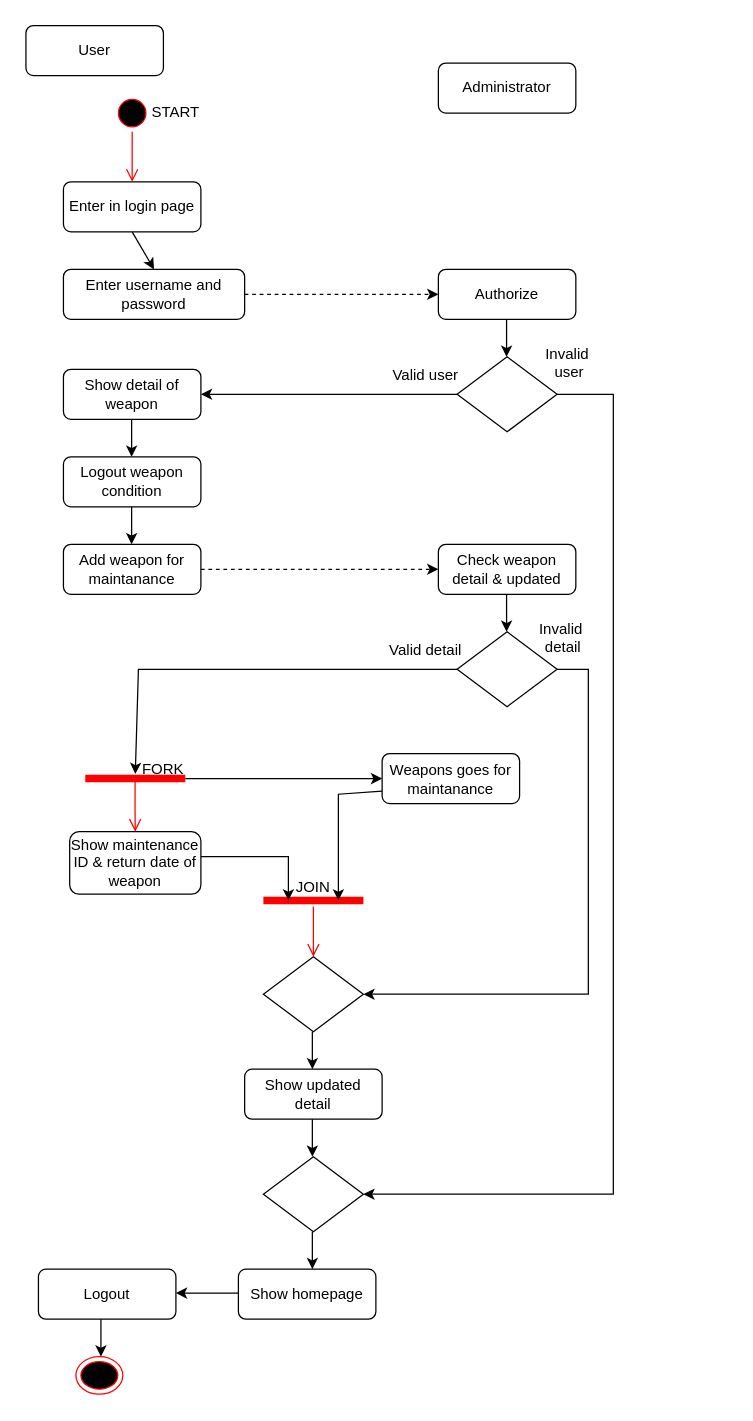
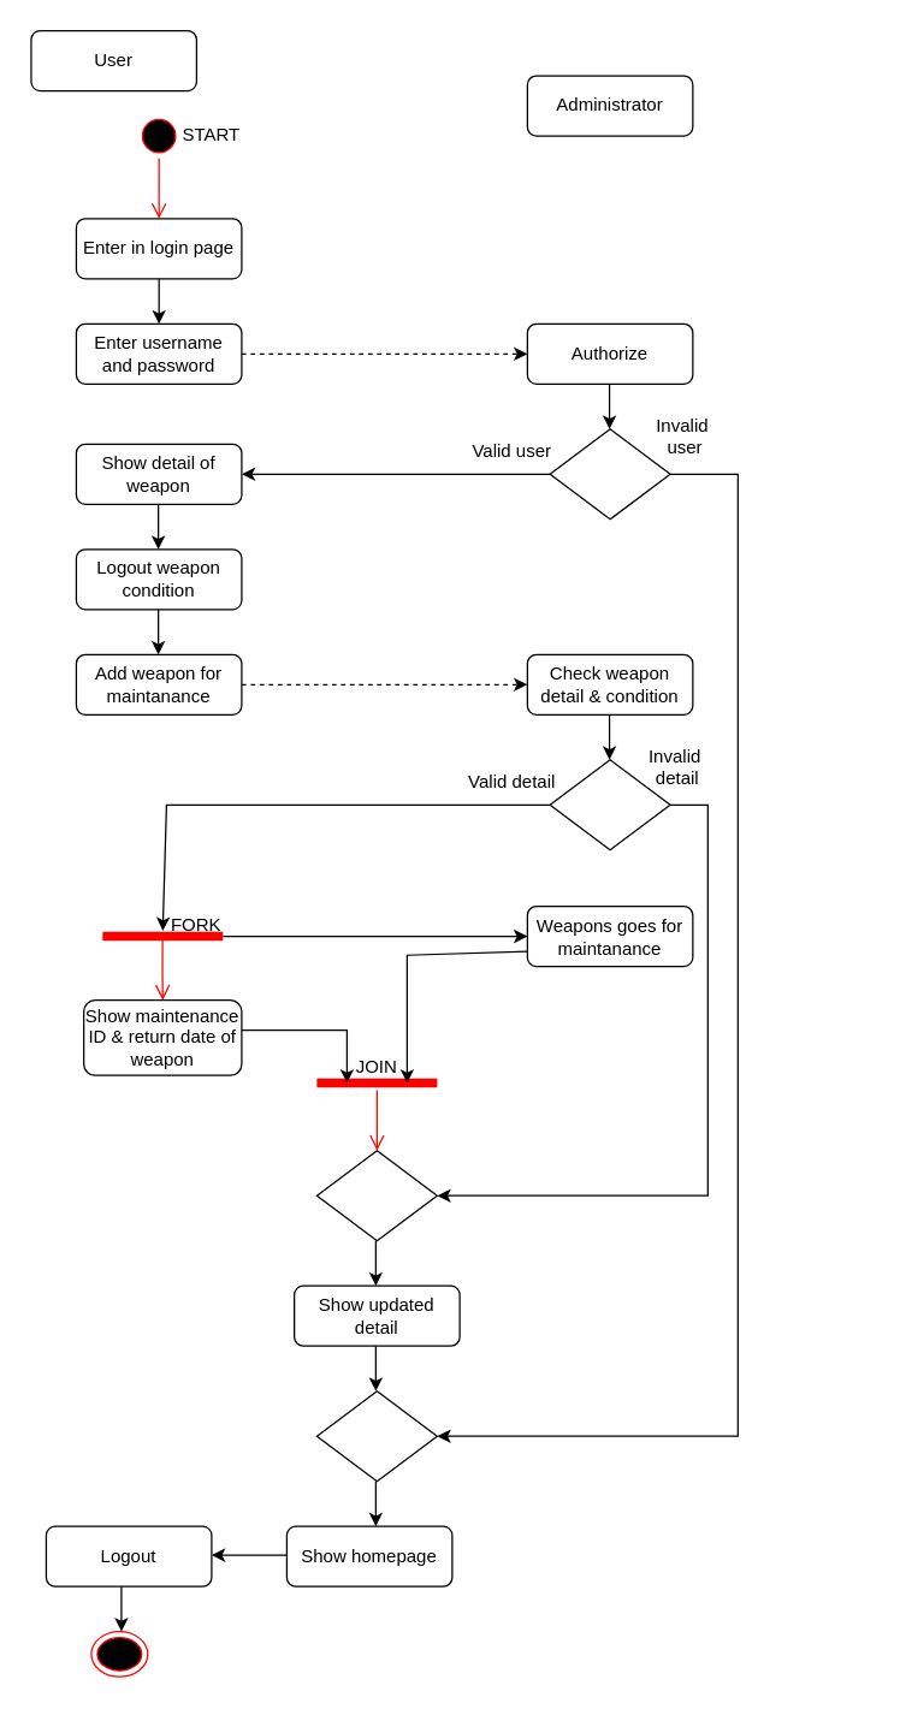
  <mxCell id="0" />
  <mxCell id="1" parent="0" />
  <mxCell id="2" value="User" style="rounded=1;whiteSpace=wrap;html=1;movable=1;resizable=1;rotatable=1;deletable=1;editable=1;locked=0;connectable=1;" vertex="1" parent="1"><mxGeometry x="20" y="20" width="110" height="40" as="geometry" /></mxCell>
  <mxCell id="3" value="Administrator" style="rounded=1;whiteSpace=wrap;html=1;movable=1;resizable=1;rotatable=1;deletable=1;editable=1;locked=0;connectable=1;" vertex="1" parent="1"><mxGeometry x="350" y="50" width="110" height="40" as="geometry" /></mxCell>
  <mxCell id="4" value="Enter in login page" style="rounded=1;whiteSpace=wrap;html=1;movable=0;resizable=0;rotatable=0;deletable=0;editable=0;locked=1;connectable=0;" vertex="1" parent="1"><mxGeometry x="50" y="145" width="110" height="40" as="geometry" /></mxCell>
- <mxCell id="5" value="Enter username and password" style="rounded=1;whiteSpace=wrap;html=1;movable=1;resizable=1;rotatable=1;deletable=1;editable=1;locked=0;connectable=1;" vertex="1" parent="1"><mxGeometry x="50" y="215" width="145" height="40" as="geometry" /></mxCell>
+ <mxCell id="5" value="Enter username and password" style="rounded=1;whiteSpace=wrap;html=1;movable=1;resizable=1;rotatable=1;deletable=1;editable=1;locked=0;connectable=1;" vertex="1" parent="1"><mxGeometry x="50" y="215" width="110" height="40" as="geometry" /></mxCell>
  <mxCell id="6" value="Authorize" style="rounded=1;whiteSpace=wrap;html=1;movable=1;resizable=1;rotatable=1;deletable=1;editable=1;locked=0;connectable=1;" vertex="1" parent="1"><mxGeometry x="350" y="215" width="110" height="40" as="geometry" /></mxCell>
  <mxCell id="7" value="" style="endArrow=classic;html=1;rounded=0;entryX=0;entryY=0.5;entryDx=0;entryDy=0;exitX=1;exitY=0.5;exitDx=0;exitDy=0;dashed=1;" edge="1" parent="1" source="5" target="6"><mxGeometry width="50" height="50" relative="1" as="geometry"><mxPoint x="190" y="305" as="sourcePoint" /><mxPoint x="240" y="255" as="targetPoint" /></mxGeometry></mxCell>
  <mxCell id="8" value="" style="endArrow=classic;html=1;rounded=0;entryX=0.5;entryY=0;entryDx=0;entryDy=0;" edge="1" parent="1" target="5"><mxGeometry width="50" height="50" relative="1" as="geometry"><mxPoint x="105" y="185" as="sourcePoint" /><mxPoint x="114.58" y="155" as="targetPoint" /></mxGeometry></mxCell>
  <mxCell id="9" value="" style="rhombus;whiteSpace=wrap;html=1;" vertex="1" parent="1"><mxGeometry x="365" y="285" width="80" height="60" as="geometry" /></mxCell>
  <mxCell id="10" value="" style="endArrow=classic;html=1;rounded=0;entryX=0.5;entryY=0;entryDx=0;entryDy=0;" edge="1" parent="1"><mxGeometry width="50" height="50" relative="1" as="geometry"><mxPoint x="404.58" y="255" as="sourcePoint" /><mxPoint x="404.58" y="285" as="targetPoint" /></mxGeometry></mxCell>
  <mxCell id="11" value="Show detail of weapon" style="rounded=1;whiteSpace=wrap;html=1;movable=1;resizable=1;rotatable=1;deletable=1;editable=1;locked=0;connectable=1;" vertex="1" parent="1"><mxGeometry x="50" y="295" width="110" height="40" as="geometry" /></mxCell>
  <mxCell id="12" value="" style="endArrow=classic;html=1;rounded=0;entryX=1;entryY=0.5;entryDx=0;entryDy=0;exitX=0;exitY=0.5;exitDx=0;exitDy=0;" edge="1" parent="1" source="9" target="11"><mxGeometry width="50" height="50" relative="1" as="geometry"><mxPoint x="360" y="315" as="sourcePoint" /><mxPoint x="250" y="355" as="targetPoint" /></mxGeometry></mxCell>
  <mxCell id="13" value="Logout weapon condition" style="rounded=1;whiteSpace=wrap;html=1;movable=1;resizable=1;rotatable=1;deletable=1;editable=1;locked=0;connectable=1;" vertex="1" parent="1"><mxGeometry x="50" y="365" width="110" height="40" as="geometry" /></mxCell>
  <mxCell id="14" value="" style="endArrow=classic;html=1;rounded=0;entryX=0.5;entryY=0;entryDx=0;entryDy=0;" edge="1" parent="1"><mxGeometry width="50" height="50" relative="1" as="geometry"><mxPoint x="104.58" y="335" as="sourcePoint" /><mxPoint x="104.58" y="365" as="targetPoint" /></mxGeometry></mxCell>
  <mxCell id="15" value="" style="endArrow=classic;html=1;rounded=0;entryX=0.5;entryY=0;entryDx=0;entryDy=0;" edge="1" parent="1"><mxGeometry width="50" height="50" relative="1" as="geometry"><mxPoint x="104.58" y="405" as="sourcePoint" /><mxPoint x="104.58" y="435" as="targetPoint" /></mxGeometry></mxCell>
  <mxCell id="16" value="Add weapon for maintanance" style="rounded=1;whiteSpace=wrap;html=1;movable=1;resizable=1;rotatable=1;deletable=1;editable=1;locked=0;connectable=1;" vertex="1" parent="1"><mxGeometry x="50" y="435" width="110" height="40" as="geometry" /></mxCell>
  <mxCell id="17" value="Valid user" style="text;strokeColor=none;align=center;fillColor=none;html=1;verticalAlign=middle;whiteSpace=wrap;rounded=0;" vertex="1" parent="1"><mxGeometry x="310" y="285" width="60" height="30" as="geometry" /></mxCell>
  <mxCell id="18" value="Invalid&amp;nbsp;&lt;br&gt;user" style="text;strokeColor=none;align=center;fillColor=none;html=1;verticalAlign=middle;whiteSpace=wrap;rounded=0;" vertex="1" parent="1"><mxGeometry x="330" y="275" width="250" height="30" as="geometry" /></mxCell>
- <mxCell id="19" value="Check weapon detail &amp;amp; updated" style="rounded=1;whiteSpace=wrap;html=1;movable=1;resizable=1;rotatable=1;deletable=1;editable=1;locked=0;connectable=1;" vertex="1" parent="1"><mxGeometry x="350" y="435" width="110" height="40" as="geometry" /></mxCell>
+ <mxCell id="19" value="Check weapon detail &amp;amp; condition" style="rounded=1;whiteSpace=wrap;html=1;movable=1;resizable=1;rotatable=1;deletable=1;editable=1;locked=0;connectable=1;" vertex="1" parent="1"><mxGeometry x="350" y="435" width="110" height="40" as="geometry" /></mxCell>
  <mxCell id="20" value="" style="endArrow=classic;html=1;rounded=0;exitX=1;exitY=0.5;exitDx=0;exitDy=0;entryX=0;entryY=0.5;entryDx=0;entryDy=0;dashed=1;" edge="1" parent="1" source="16" target="19"><mxGeometry width="50" height="50" relative="1" as="geometry"><mxPoint x="330" y="445" as="sourcePoint" /><mxPoint x="380" y="395" as="targetPoint" /></mxGeometry></mxCell>
  <mxCell id="21" value="" style="rhombus;whiteSpace=wrap;html=1;" vertex="1" parent="1"><mxGeometry x="365" y="505" width="80" height="60" as="geometry" /></mxCell>
  <mxCell id="22" value="" style="endArrow=classic;html=1;rounded=0;entryX=0.5;entryY=0;entryDx=0;entryDy=0;" edge="1" parent="1"><mxGeometry width="50" height="50" relative="1" as="geometry"><mxPoint x="404.58" y="475" as="sourcePoint" /><mxPoint x="404.58" y="505" as="targetPoint" /></mxGeometry></mxCell>
  <mxCell id="23" value="" style="endArrow=classic;html=1;rounded=0;entryX=0.5;entryY=0.25;entryDx=0;entryDy=0;entryPerimeter=0;" edge="1" parent="1" target="26"><mxGeometry width="50" height="50" relative="1" as="geometry"><mxPoint x="365" y="535" as="sourcePoint" /><mxPoint x="110" y="605" as="targetPoint" /><Array as="points"><mxPoint x="110" y="535" /></Array></mxGeometry></mxCell>
- <mxCell id="24" value="Weapons goes for maintanance" style="rounded=1;whiteSpace=wrap;html=1;movable=1;resizable=1;rotatable=1;deletable=1;editable=1;locked=0;connectable=1;" vertex="1" parent="1"><mxGeometry x="305" y="602.5" width="110" height="40" as="geometry" /></mxCell>
+ <mxCell id="24" value="Weapons goes for maintanance" style="rounded=1;whiteSpace=wrap;html=1;movable=1;resizable=1;rotatable=1;deletable=1;editable=1;locked=0;connectable=1;" vertex="1" parent="1"><mxGeometry x="350" y="602.5" width="110" height="40" as="geometry" /></mxCell>
  <mxCell id="25" style="edgeStyle=orthogonalEdgeStyle;rounded=0;orthogonalLoop=1;jettySize=auto;html=1;exitX=1;exitY=0.5;exitDx=0;exitDy=0;exitPerimeter=0;entryX=0;entryY=0.5;entryDx=0;entryDy=0;" edge="1" parent="1" source="26" target="24"><mxGeometry relative="1" as="geometry" /></mxCell>
  <mxCell id="26" value="" style="shape=line;html=1;strokeWidth=6;strokeColor=#ff0000;" vertex="1" parent="1"><mxGeometry x="67.5" y="615" width="80" height="15" as="geometry" /></mxCell>
  <mxCell id="27" value="" style="edgeStyle=orthogonalEdgeStyle;html=1;verticalAlign=bottom;endArrow=open;endSize=8;strokeColor=#ff0000;rounded=0;entryX=0.5;entryY=0;entryDx=0;entryDy=0;exitX=0.498;exitY=0.544;exitDx=0;exitDy=0;exitPerimeter=0;" edge="1" source="26" parent="1" target="28"><mxGeometry relative="1" as="geometry"><mxPoint x="110" y="665" as="targetPoint" /></mxGeometry></mxCell>
  <mxCell id="28" value="Show maintenance ID &amp;amp; return date of weapon" style="rounded=1;whiteSpace=wrap;html=1;movable=1;resizable=1;rotatable=1;deletable=1;editable=1;locked=0;connectable=1;" vertex="1" parent="1"><mxGeometry x="55" y="665" width="105" height="50" as="geometry" /></mxCell>
  <mxCell id="29" value="" style="shape=line;html=1;strokeWidth=6;strokeColor=#ff0000;" vertex="1" parent="1"><mxGeometry x="210" y="715" width="80" height="10" as="geometry" /></mxCell>
  <mxCell id="30" value="" style="edgeStyle=orthogonalEdgeStyle;html=1;verticalAlign=bottom;endArrow=open;endSize=8;strokeColor=#ff0000;rounded=0;" edge="1" source="29" parent="1"><mxGeometry relative="1" as="geometry"><mxPoint x="250" y="765" as="targetPoint" /><Array as="points" /></mxGeometry></mxCell>
  <mxCell id="31" value="" style="endArrow=classic;html=1;rounded=0;entryX=0.25;entryY=0.5;entryDx=0;entryDy=0;entryPerimeter=0;" edge="1" parent="1" target="29"><mxGeometry width="50" height="50" relative="1" as="geometry"><mxPoint x="160" y="685" as="sourcePoint" /><mxPoint x="260" y="675" as="targetPoint" /><Array as="points"><mxPoint x="230" y="685" /></Array></mxGeometry></mxCell>
  <mxCell id="32" value="" style="endArrow=classic;html=1;rounded=0;entryX=0.75;entryY=0.5;entryDx=0;entryDy=0;entryPerimeter=0;exitX=0;exitY=0.75;exitDx=0;exitDy=0;" edge="1" parent="1" source="24" target="29"><mxGeometry width="50" height="50" relative="1" as="geometry"><mxPoint x="350" y="630" as="sourcePoint" /><mxPoint x="400" y="580" as="targetPoint" /><Array as="points"><mxPoint x="270" y="635" /></Array></mxGeometry></mxCell>
  <mxCell id="33" value="" style="endArrow=classic;html=1;rounded=0;entryX=1;entryY=0.5;entryDx=0;entryDy=0;" edge="1" parent="1" target="34"><mxGeometry width="50" height="50" relative="1" as="geometry"><mxPoint x="445" y="535" as="sourcePoint" /><mxPoint x="470" y="795" as="targetPoint" /><Array as="points"><mxPoint x="470" y="535" /><mxPoint x="470" y="795" /></Array></mxGeometry></mxCell>
  <mxCell id="34" value="" style="rhombus;whiteSpace=wrap;html=1;" vertex="1" parent="1"><mxGeometry x="210" y="765" width="80" height="60" as="geometry" /></mxCell>
  <mxCell id="35" value="Show updated detail" style="rounded=1;whiteSpace=wrap;html=1;movable=1;resizable=1;rotatable=1;deletable=1;editable=1;locked=0;connectable=1;" vertex="1" parent="1"><mxGeometry x="195" y="855" width="110" height="40" as="geometry" /></mxCell>
  <mxCell id="36" value="" style="endArrow=classic;html=1;rounded=0;entryX=1;entryY=0.5;entryDx=0;entryDy=0;" edge="1" parent="1" target="38"><mxGeometry width="50" height="50" relative="1" as="geometry"><mxPoint x="445" y="315" as="sourcePoint" /><mxPoint x="430" y="795" as="targetPoint" /><Array as="points"><mxPoint x="490" y="315" /><mxPoint x="490" y="955" /></Array></mxGeometry></mxCell>
  <mxCell id="37" value="" style="endArrow=classic;html=1;rounded=0;entryX=0.5;entryY=0;entryDx=0;entryDy=0;" edge="1" parent="1"><mxGeometry width="50" height="50" relative="1" as="geometry"><mxPoint x="249.17" y="825" as="sourcePoint" /><mxPoint x="249.17" y="855" as="targetPoint" /></mxGeometry></mxCell>
  <mxCell id="38" value="" style="rhombus;whiteSpace=wrap;html=1;" vertex="1" parent="1"><mxGeometry x="210" y="925" width="80" height="60" as="geometry" /></mxCell>
  <mxCell id="39" value="" style="endArrow=classic;html=1;rounded=0;entryX=0.5;entryY=0;entryDx=0;entryDy=0;" edge="1" parent="1"><mxGeometry width="50" height="50" relative="1" as="geometry"><mxPoint x="249.17" y="895" as="sourcePoint" /><mxPoint x="249.17" y="925" as="targetPoint" /></mxGeometry></mxCell>
  <mxCell id="40" value="Show homepage" style="rounded=1;whiteSpace=wrap;html=1;movable=1;resizable=1;rotatable=1;deletable=1;editable=1;locked=0;connectable=1;" vertex="1" parent="1"><mxGeometry x="190" y="1015" width="110" height="40" as="geometry" /></mxCell>
  <mxCell id="41" value="" style="endArrow=classic;html=1;rounded=0;" edge="1" parent="1"><mxGeometry width="50" height="50" relative="1" as="geometry"><mxPoint x="190" y="1034.17" as="sourcePoint" /><mxPoint x="140" y="1034.17" as="targetPoint" /><Array as="points" /></mxGeometry></mxCell>
  <mxCell id="42" value="" style="endArrow=classic;html=1;rounded=0;entryX=0.5;entryY=0;entryDx=0;entryDy=0;" edge="1" parent="1"><mxGeometry width="50" height="50" relative="1" as="geometry"><mxPoint x="249.17" y="985" as="sourcePoint" /><mxPoint x="249.17" y="1015" as="targetPoint" /></mxGeometry></mxCell>
  <mxCell id="43" value="" style="ellipse;html=1;shape=startState;fillColor=#000000;strokeColor=#ff0000;" vertex="1" parent="1"><mxGeometry x="90" y="75" width="30" height="30" as="geometry" /></mxCell>
  <mxCell id="44" value="" style="edgeStyle=orthogonalEdgeStyle;html=1;verticalAlign=bottom;endArrow=open;endSize=8;strokeColor=#ff0000;rounded=0;" edge="1" source="43" parent="1"><mxGeometry relative="1" as="geometry"><mxPoint x="105" y="145" as="targetPoint" /></mxGeometry></mxCell>
  <mxCell id="45" value="START" style="text;strokeColor=none;align=center;fillColor=none;html=1;verticalAlign=middle;whiteSpace=wrap;rounded=0;" vertex="1" parent="1"><mxGeometry x="110" y="75" width="60" height="30" as="geometry" /></mxCell>
  <mxCell id="46" value="JOIN" style="text;strokeColor=none;align=center;fillColor=none;html=1;verticalAlign=middle;whiteSpace=wrap;rounded=0;" vertex="1" parent="1"><mxGeometry x="220" y="695" width="60" height="30" as="geometry" /></mxCell>
  <mxCell id="47" value="FORK" style="text;strokeColor=none;align=center;fillColor=none;html=1;verticalAlign=middle;whiteSpace=wrap;rounded=0;" vertex="1" parent="1"><mxGeometry x="100" y="600" width="60" height="30" as="geometry" /></mxCell>
  <mxCell id="48" value="Logout" style="rounded=1;whiteSpace=wrap;html=1;movable=1;resizable=1;rotatable=1;deletable=1;editable=1;locked=0;connectable=1;" vertex="1" parent="1"><mxGeometry x="30" y="1015" width="110" height="40" as="geometry" /></mxCell>
  <mxCell id="49" value="" style="ellipse;html=1;shape=endState;fillColor=#000000;strokeColor=#ff0000;" vertex="1" parent="1"><mxGeometry x="60" y="1085" width="37.5" height="30" as="geometry" /></mxCell>
  <mxCell id="50" value="" style="endArrow=classic;html=1;rounded=0;entryX=0.5;entryY=0;entryDx=0;entryDy=0;" edge="1" parent="1"><mxGeometry width="50" height="50" relative="1" as="geometry"><mxPoint x="80" y="1055" as="sourcePoint" /><mxPoint x="80" y="1085" as="targetPoint" /></mxGeometry></mxCell>
  <mxCell id="51" value="Valid detail" style="text;strokeColor=none;align=center;fillColor=none;html=1;verticalAlign=middle;whiteSpace=wrap;rounded=0;" vertex="1" parent="1"><mxGeometry x="310" y="505" width="60" height="30" as="geometry" /></mxCell>
  <mxCell id="52" value="Invalid&amp;nbsp;&lt;br&gt;detail" style="text;strokeColor=none;align=center;fillColor=none;html=1;verticalAlign=middle;whiteSpace=wrap;rounded=0;" vertex="1" parent="1"><mxGeometry x="420" y="495" width="60" height="30" as="geometry" /></mxCell>
